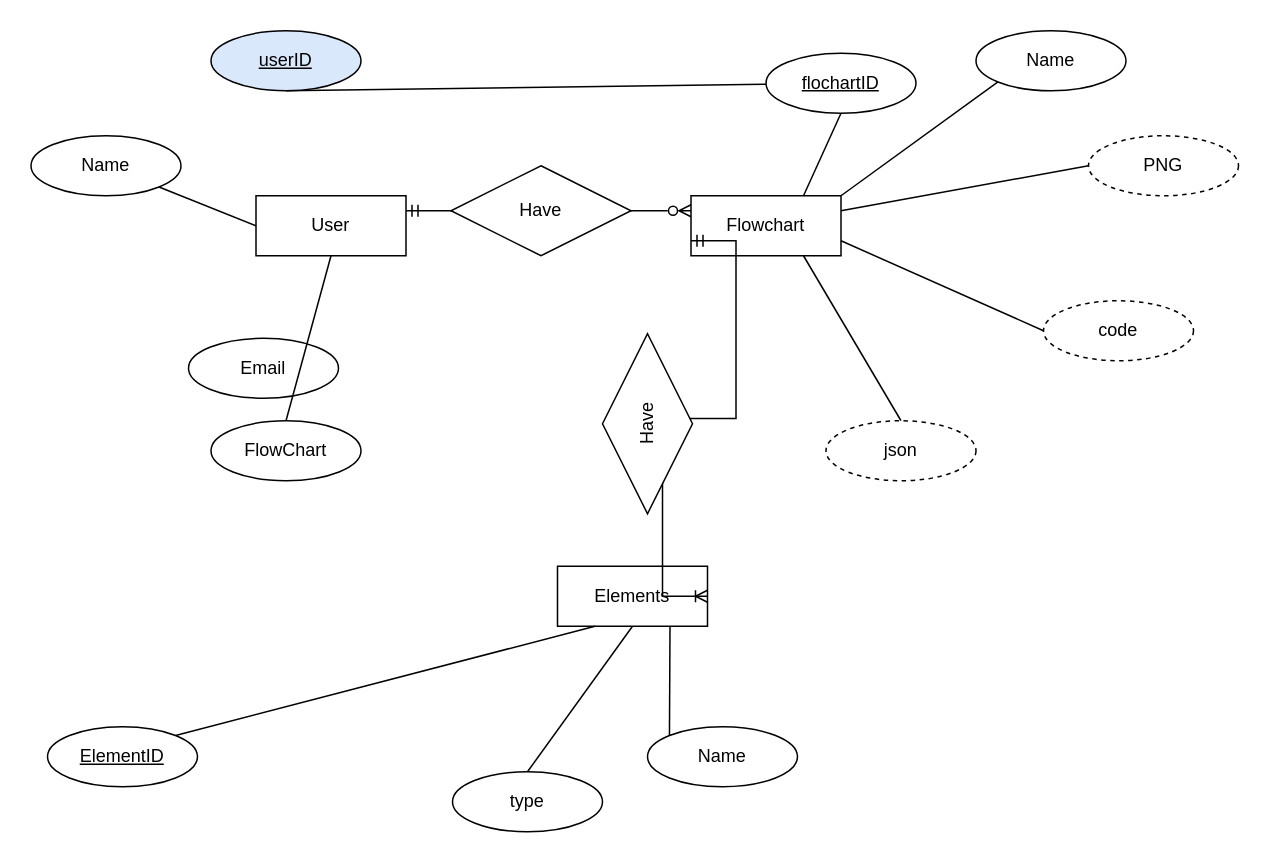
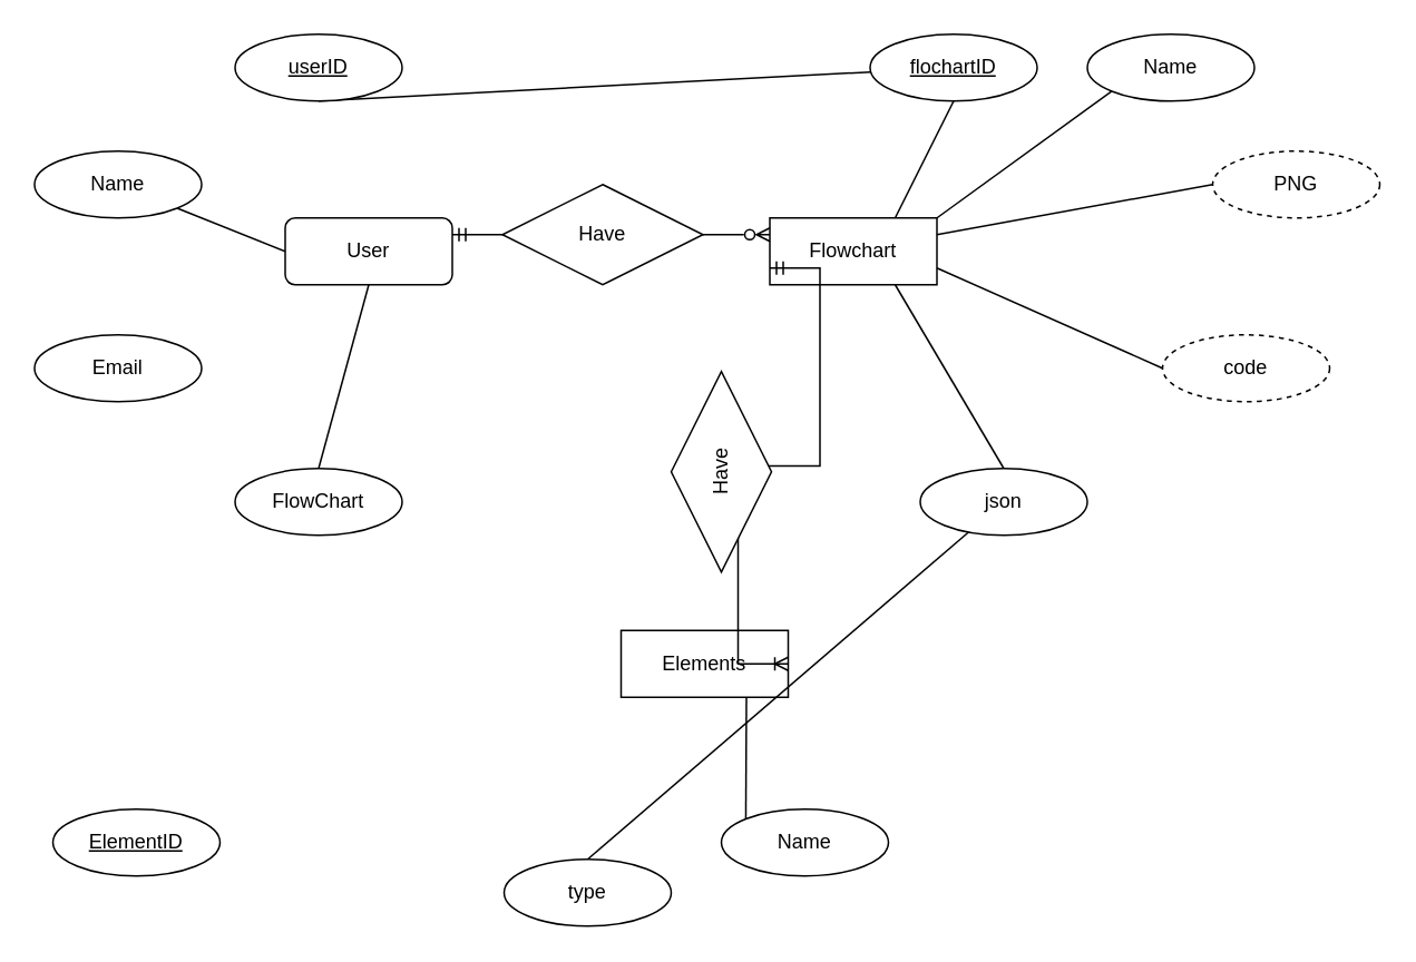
  <mxCell id="0" />
  <mxCell id="1" parent="0" />
  <mxCell id="2" style="rounded=0;orthogonalLoop=1;jettySize=auto;html=1;exitX=1;exitY=0;exitDx=0;exitDy=0;entryX=0;entryY=1;entryDx=0;entryDy=0;endArrow=none;endFill=0;" edge="1" parent="1" source="3" target="31"><mxGeometry relative="1" as="geometry" /></mxCell>
  <mxCell id="3" value="Flowchart" style="whiteSpace=wrap;html=1;align=center;" parent="1" vertex="1"><mxGeometry x="460" y="130" width="100" height="40" as="geometry" /></mxCell>
  <mxCell id="4" value="Elements" style="whiteSpace=wrap;html=1;align=center;" parent="1" vertex="1"><mxGeometry x="371" y="377" width="100" height="40" as="geometry" /></mxCell>
- <mxCell id="5" value="User" style="whiteSpace=wrap;html=1;align=center;" parent="1" vertex="1"><mxGeometry x="170" y="130" width="100" height="40" as="geometry" /></mxCell>
+ <mxCell id="5" value="User" style="whiteSpace=wrap;html=1;align=center;rounded=1;" parent="1" vertex="1"><mxGeometry x="170" y="130" width="100" height="40" as="geometry" /></mxCell>
  <mxCell id="6" style="rounded=0;orthogonalLoop=1;jettySize=auto;html=1;exitX=0.5;exitY=1;exitDx=0;exitDy=0;endArrow=none;endFill=0;" parent="1" source="7" target="14" edge="1"><mxGeometry relative="1" as="geometry" /></mxCell>
- <mxCell id="7" value="userID" style="ellipse;whiteSpace=wrap;html=1;align=center;fontStyle=4;fillColor=#dae8fc;" parent="1" vertex="1"><mxGeometry x="140" y="20" width="100" height="40" as="geometry" /></mxCell>
+ <mxCell id="7" value="userID" style="ellipse;whiteSpace=wrap;html=1;align=center;fontStyle=4;" parent="1" vertex="1"><mxGeometry x="140" y="20" width="100" height="40" as="geometry" /></mxCell>
  <mxCell id="8" style="rounded=0;orthogonalLoop=1;jettySize=auto;html=1;exitX=1;exitY=1;exitDx=0;exitDy=0;entryX=0;entryY=0.5;entryDx=0;entryDy=0;endArrow=none;endFill=0;" parent="1" source="9" target="5" edge="1"><mxGeometry relative="1" as="geometry" /></mxCell>
  <mxCell id="9" value="Name" style="ellipse;whiteSpace=wrap;html=1;align=center;" parent="1" vertex="1"><mxGeometry x="20" y="90" width="100" height="40" as="geometry" /></mxCell>
- <mxCell id="10" value="Email" style="ellipse;whiteSpace=wrap;html=1;align=center;" parent="1" vertex="1"><mxGeometry x="125" y="225" width="100" height="40" as="geometry" /></mxCell>
+ <mxCell id="10" value="Email" style="ellipse;whiteSpace=wrap;html=1;align=center;" parent="1" vertex="1"><mxGeometry x="20" y="200" width="100" height="40" as="geometry" /></mxCell>
  <mxCell id="11" style="rounded=0;orthogonalLoop=1;jettySize=auto;html=1;exitX=0.5;exitY=0;exitDx=0;exitDy=0;entryX=0.5;entryY=1;entryDx=0;entryDy=0;endArrow=none;endFill=0;" parent="1" source="12" target="5" edge="1"><mxGeometry relative="1" as="geometry" /></mxCell>
  <mxCell id="12" value="FlowChart" style="ellipse;whiteSpace=wrap;html=1;align=center;" parent="1" vertex="1"><mxGeometry x="140" y="280" width="100" height="40" as="geometry" /></mxCell>
  <mxCell id="13" style="rounded=0;orthogonalLoop=1;jettySize=auto;html=1;exitX=0.5;exitY=1;exitDx=0;exitDy=0;entryX=0.75;entryY=0;entryDx=0;entryDy=0;endArrow=none;endFill=0;" parent="1" source="14" target="3" edge="1"><mxGeometry relative="1" as="geometry" /></mxCell>
- <mxCell id="14" value="flochartID" style="ellipse;whiteSpace=wrap;html=1;align=center;fontStyle=4;" parent="1" vertex="1"><mxGeometry x="510" y="35" width="100" height="40" as="geometry" /></mxCell>
+ <mxCell id="14" value="flochartID" style="ellipse;whiteSpace=wrap;html=1;align=center;fontStyle=4;" parent="1" vertex="1"><mxGeometry x="520" y="20" width="100" height="40" as="geometry" /></mxCell>
  <mxCell id="15" style="rounded=0;orthogonalLoop=1;jettySize=auto;html=1;exitX=0.5;exitY=0;exitDx=0;exitDy=0;entryX=0.75;entryY=1;entryDx=0;entryDy=0;endArrow=none;endFill=0;" parent="1" source="16" target="3" edge="1"><mxGeometry relative="1" as="geometry" /></mxCell>
- <mxCell id="16" value="json" style="ellipse;whiteSpace=wrap;html=1;align=center;dashed=1;" parent="1" vertex="1"><mxGeometry x="550" y="280" width="100" height="40" as="geometry" /></mxCell>
+ <mxCell id="16" value="json" style="ellipse;whiteSpace=wrap;html=1;align=center;" parent="1" vertex="1"><mxGeometry x="550" y="280" width="100" height="40" as="geometry" /></mxCell>
  <mxCell id="17" style="rounded=0;orthogonalLoop=1;jettySize=auto;html=1;exitX=0;exitY=0.5;exitDx=0;exitDy=0;entryX=1;entryY=0.75;entryDx=0;entryDy=0;endArrow=none;endFill=0;" parent="1" source="18" target="3" edge="1"><mxGeometry relative="1" as="geometry" /></mxCell>
  <mxCell id="18" value="code" style="ellipse;whiteSpace=wrap;html=1;align=center;dashed=1;" parent="1" vertex="1"><mxGeometry x="695" y="200" width="100" height="40" as="geometry" /></mxCell>
  <mxCell id="19" style="rounded=0;orthogonalLoop=1;jettySize=auto;html=1;exitX=0;exitY=0.5;exitDx=0;exitDy=0;entryX=1;entryY=0.25;entryDx=0;entryDy=0;endArrow=none;endFill=0;" parent="1" source="20" target="3" edge="1"><mxGeometry relative="1" as="geometry" /></mxCell>
  <mxCell id="20" value="PNG" style="ellipse;whiteSpace=wrap;html=1;align=center;dashed=1;" parent="1" vertex="1"><mxGeometry x="725" y="90" width="100" height="40" as="geometry" /></mxCell>
- <mxCell id="21" style="rounded=0;orthogonalLoop=1;jettySize=auto;html=1;exitX=1;exitY=0;exitDx=0;exitDy=0;entryX=0.25;entryY=1;entryDx=0;entryDy=0;endArrow=none;endFill=0;" parent="1" source="22" target="4" edge="1"><mxGeometry relative="1" as="geometry" /></mxCell>
  <mxCell id="22" value="ElementID" style="ellipse;whiteSpace=wrap;html=1;align=center;fontStyle=4;" parent="1" vertex="1"><mxGeometry x="31" y="484" width="100" height="40" as="geometry" /></mxCell>
  <mxCell id="23" style="rounded=0;orthogonalLoop=1;jettySize=auto;html=1;exitX=0;exitY=0;exitDx=0;exitDy=0;entryX=0.75;entryY=1;entryDx=0;entryDy=0;endArrow=none;endFill=0;" parent="1" source="24" target="4" edge="1"><mxGeometry relative="1" as="geometry" /></mxCell>
  <mxCell id="24" value="Name" style="ellipse;whiteSpace=wrap;html=1;align=center;" parent="1" vertex="1"><mxGeometry x="431" y="484" width="100" height="40" as="geometry" /></mxCell>
- <mxCell id="25" style="rounded=0;orthogonalLoop=1;jettySize=auto;html=1;exitX=0.5;exitY=0;exitDx=0;exitDy=0;entryX=0.5;entryY=1;entryDx=0;entryDy=0;endArrow=none;endFill=0;" parent="1" source="26" target="4" edge="1"><mxGeometry relative="1" as="geometry" /></mxCell>
+ <mxCell id="25" style="rounded=0;orthogonalLoop=1;jettySize=auto;html=1;exitX=0.5;exitY=0;exitDx=0;exitDy=0;endArrow=none;endFill=0;" parent="1" source="26" target="16" edge="1"><mxGeometry relative="1" as="geometry" /></mxCell>
  <mxCell id="26" value="type" style="ellipse;whiteSpace=wrap;html=1;align=center;" parent="1" vertex="1"><mxGeometry x="301" y="514" width="100" height="40" as="geometry" /></mxCell>
  <mxCell id="27" value="" style="edgeStyle=entityRelationEdgeStyle;fontSize=12;html=1;endArrow=ERzeroToMany;startArrow=ERmandOne;rounded=0;exitX=1;exitY=0.25;exitDx=0;exitDy=0;endFill=0;entryX=0;entryY=0.25;entryDx=0;entryDy=0;" parent="1" source="5" target="3" edge="1"><mxGeometry width="100" height="100" relative="1" as="geometry"><mxPoint x="381" y="232" as="sourcePoint" /><mxPoint x="460" y="150" as="targetPoint" /></mxGeometry></mxCell>
  <mxCell id="28" value="" style="edgeStyle=entityRelationEdgeStyle;fontSize=12;html=1;endArrow=ERmandOne;startArrow=ERoneToMany;rounded=0;entryX=0;entryY=0.75;entryDx=0;entryDy=0;endFill=0;exitX=1;exitY=0.5;exitDx=0;exitDy=0;startFill=0;" parent="1" source="4" target="3" edge="1"><mxGeometry width="100" height="100" relative="1" as="geometry"><mxPoint x="401" y="332" as="sourcePoint" /><mxPoint x="371" y="222" as="targetPoint" /><Array as="points"><mxPoint x="471" y="202" /><mxPoint x="471" y="202" /><mxPoint x="361" y="232" /><mxPoint x="361" y="252" /><mxPoint x="361" y="252" /><mxPoint x="351" y="212" /></Array></mxGeometry></mxCell>
  <mxCell id="29" value="Have" style="shape=rhombus;perimeter=rhombusPerimeter;whiteSpace=wrap;html=1;align=center;" parent="1" vertex="1"><mxGeometry x="300" y="110" width="120" height="60" as="geometry" /></mxCell>
  <mxCell id="30" value="Have" style="shape=rhombus;perimeter=rhombusPerimeter;whiteSpace=wrap;html=1;align=center;rotation=-90;" parent="1" vertex="1"><mxGeometry x="371" y="252" width="120" height="60" as="geometry" /></mxCell>
  <mxCell id="31" value="Name" style="ellipse;whiteSpace=wrap;html=1;align=center;" vertex="1" parent="1"><mxGeometry x="650" y="20" width="100" height="40" as="geometry" /></mxCell>
